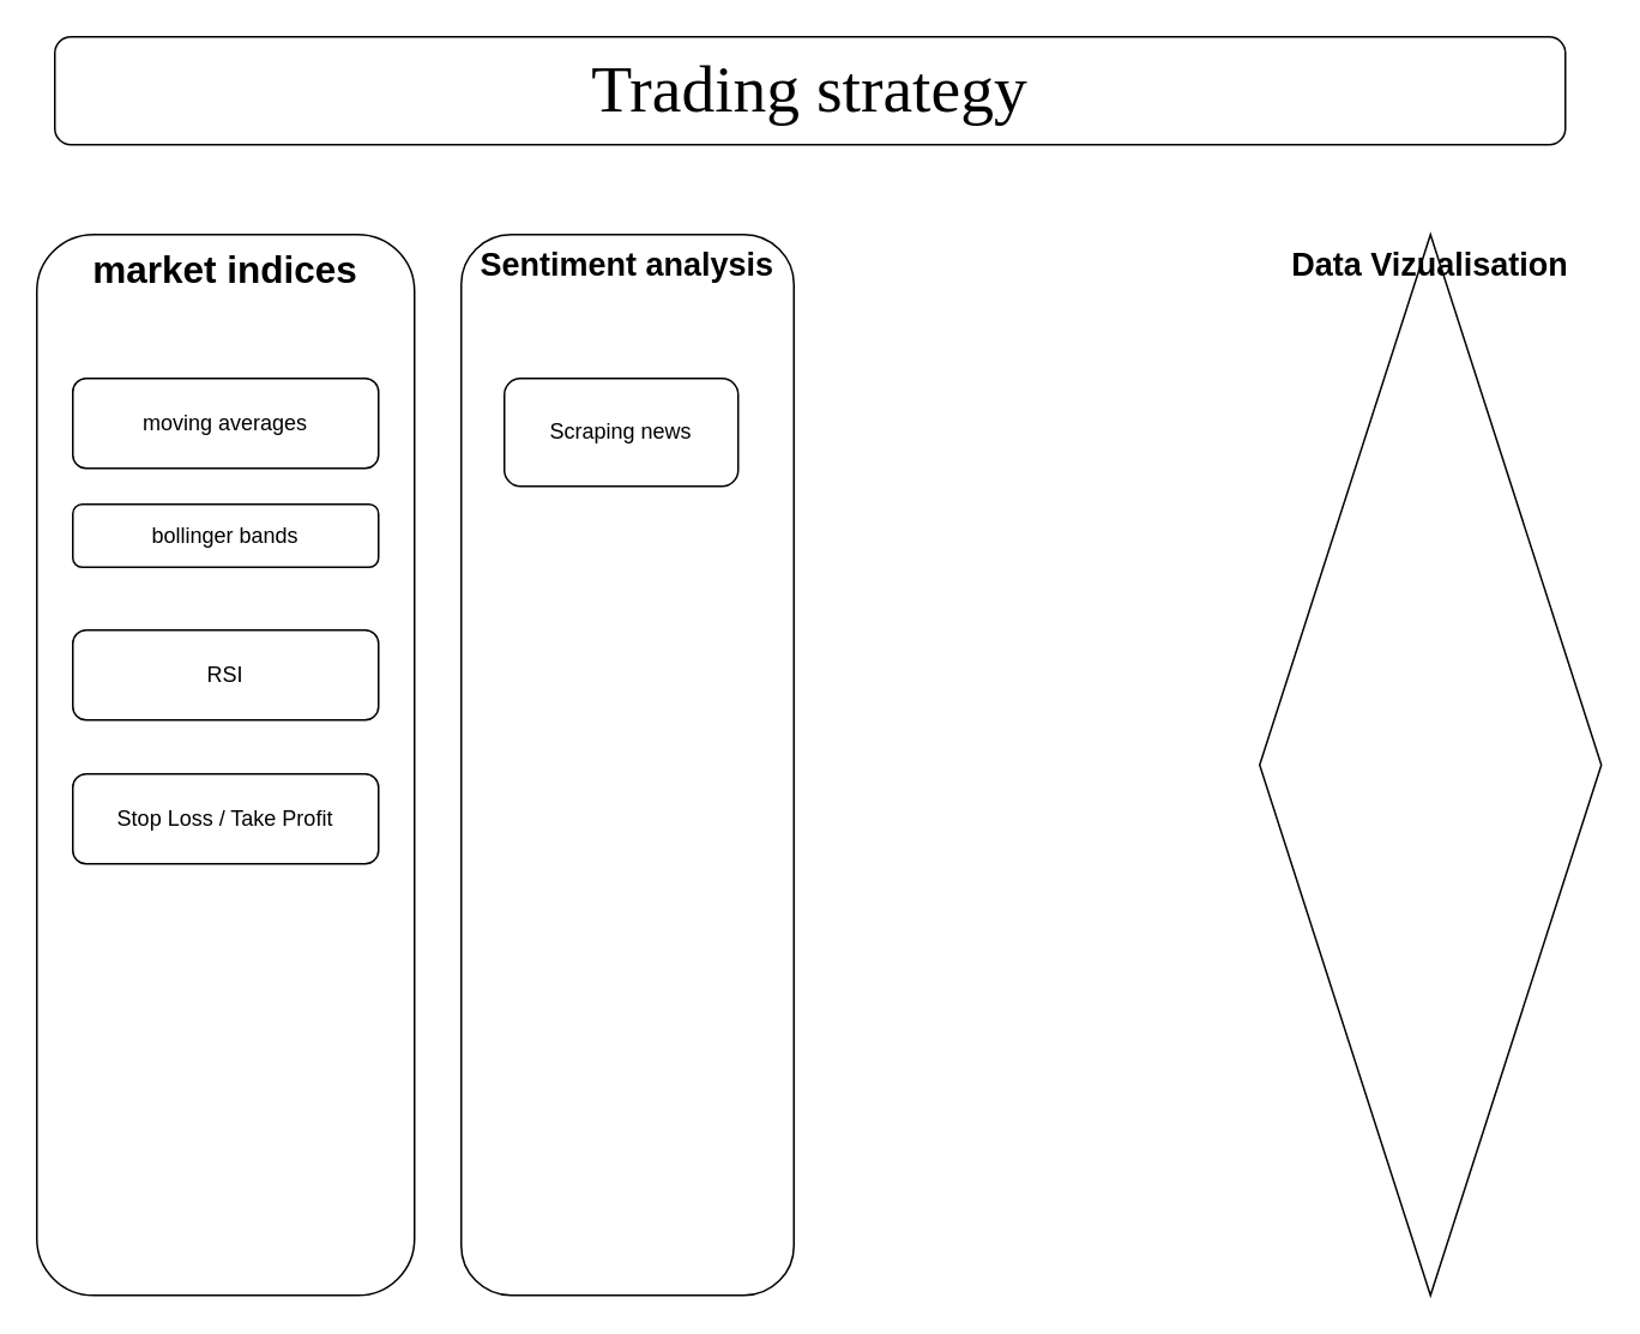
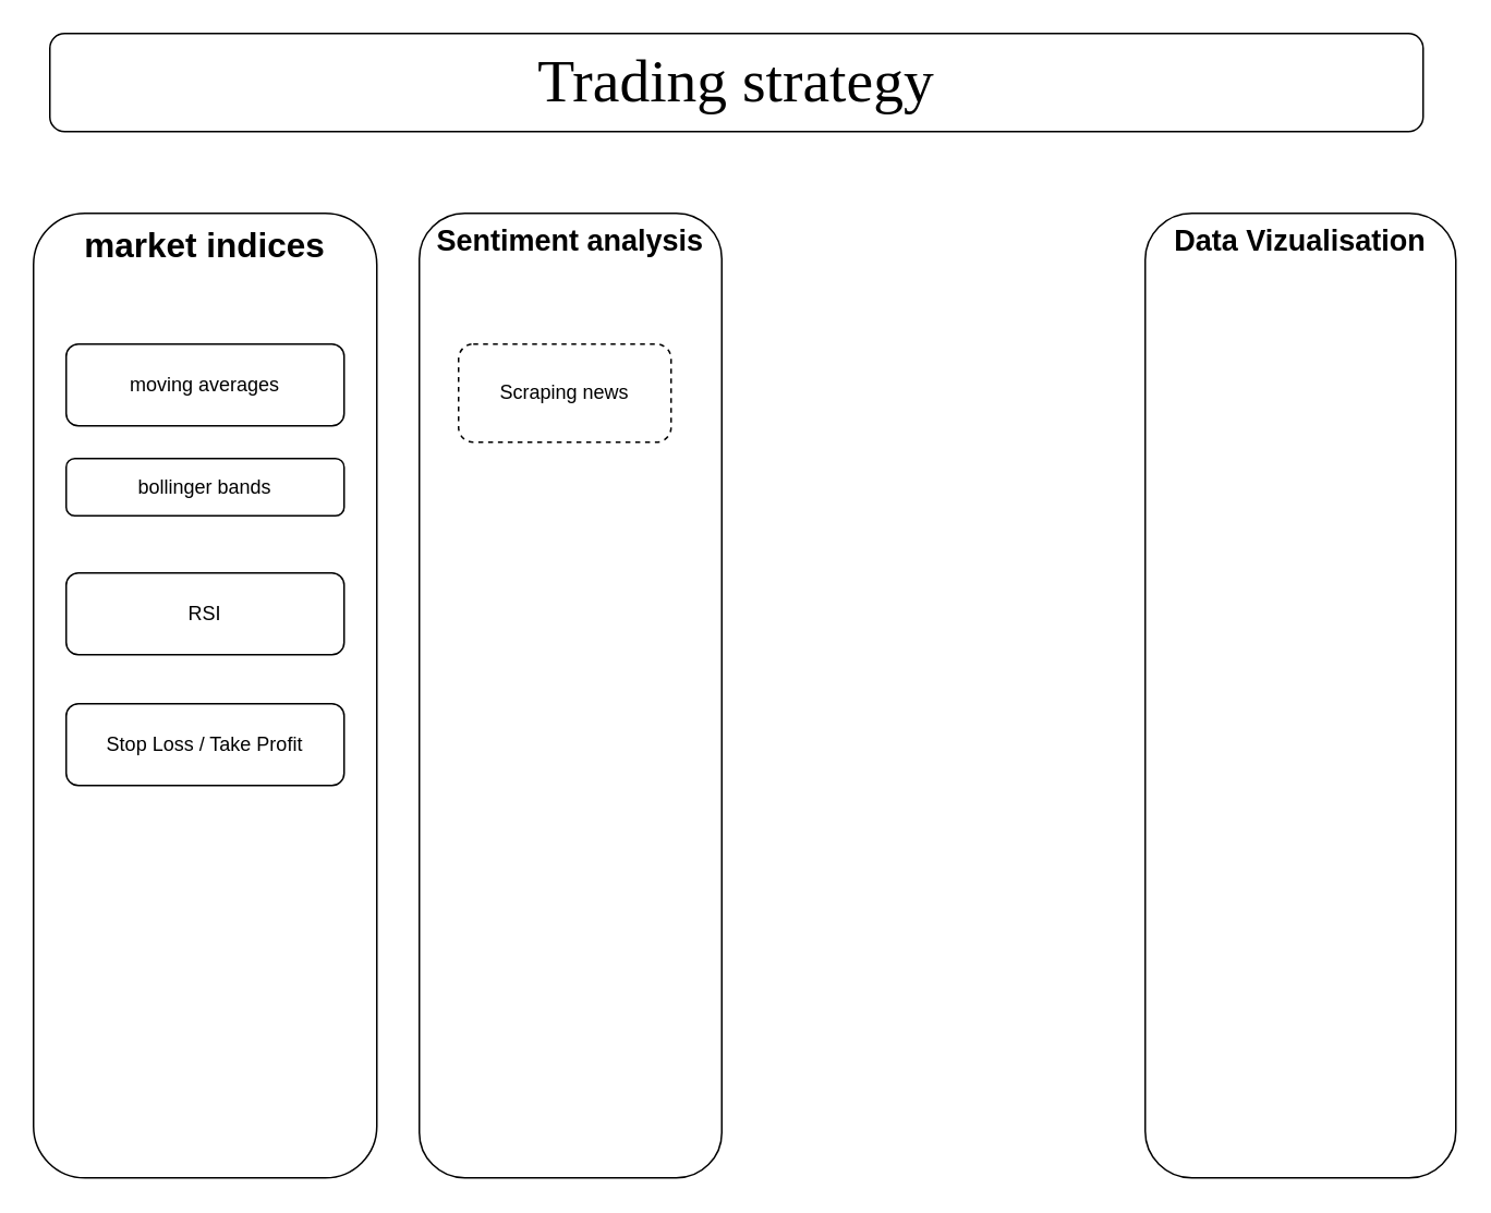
  <mxCell id="0" />
  <mxCell id="1" parent="0" />
  <mxCell id="2" value="Trading strategy" style="rounded=1;whiteSpace=wrap;html=1;fontFamily=Times New Roman;fontSize=37;" vertex="1" parent="1"><mxGeometry x="30" y="20" width="840" height="60" as="geometry" /></mxCell>
  <mxCell id="3" value="Sentiment analysis" style="rounded=1;whiteSpace=wrap;html=1;verticalAlign=top;fontStyle=1;fontSize=18;" vertex="1" parent="1"><mxGeometry x="256" y="130" width="185" height="590" as="geometry" /></mxCell>
- <mxCell id="4" value="Data Vizualisation" style="rhombus;whiteSpace=wrap;html=1;verticalAlign=top;fontStyle=1;fontSize=18;" vertex="1" parent="1"><mxGeometry x="700" y="130" width="190" height="590" as="geometry" /></mxCell>
+ <mxCell id="4" value="Data Vizualisation" style="rounded=1;whiteSpace=wrap;html=1;verticalAlign=top;fontStyle=1;fontSize=18;" vertex="1" parent="1"><mxGeometry x="700" y="130" width="190" height="590" as="geometry" /></mxCell>
  <mxCell id="5" value="" style="group" vertex="1" connectable="0" parent="1"><mxGeometry x="20" y="130" width="210" height="590" as="geometry" /></mxCell>
  <mxCell id="6" value="market indices" style="rounded=1;whiteSpace=wrap;html=1;verticalAlign=top;fontStyle=1;fontSize=21;" vertex="1" parent="5"><mxGeometry width="210" height="590" as="geometry" /></mxCell>
  <mxCell id="7" value="bollinger bands" style="rounded=1;whiteSpace=wrap;html=1;" vertex="1" parent="5"><mxGeometry x="20" y="150" width="170" height="35" as="geometry" /></mxCell>
  <mxCell id="8" value="RSI" style="rounded=1;whiteSpace=wrap;html=1;" vertex="1" parent="5"><mxGeometry x="20" y="220" width="170" height="50" as="geometry" /></mxCell>
  <mxCell id="9" value="moving averages" style="rounded=1;whiteSpace=wrap;html=1;glass=0;" vertex="1" parent="5"><mxGeometry x="20" y="80" width="170" height="50" as="geometry" /></mxCell>
  <mxCell id="10" value="Stop Loss / Take Profit" style="rounded=1;whiteSpace=wrap;html=1;" vertex="1" parent="5"><mxGeometry x="20" y="300" width="170" height="50" as="geometry" /></mxCell>
- <mxCell id="11" value="Scraping news" style="rounded=1;whiteSpace=wrap;html=1;" vertex="1" parent="1"><mxGeometry x="280" y="210" width="130" height="60" as="geometry" /></mxCell>
+ <mxCell id="11" value="Scraping news" style="rounded=1;whiteSpace=wrap;html=1;dashed=1;" vertex="1" parent="1"><mxGeometry x="280" y="210" width="130" height="60" as="geometry" /></mxCell>
